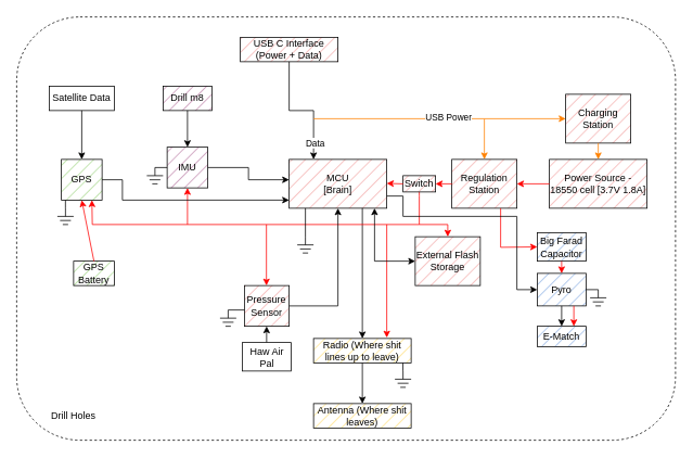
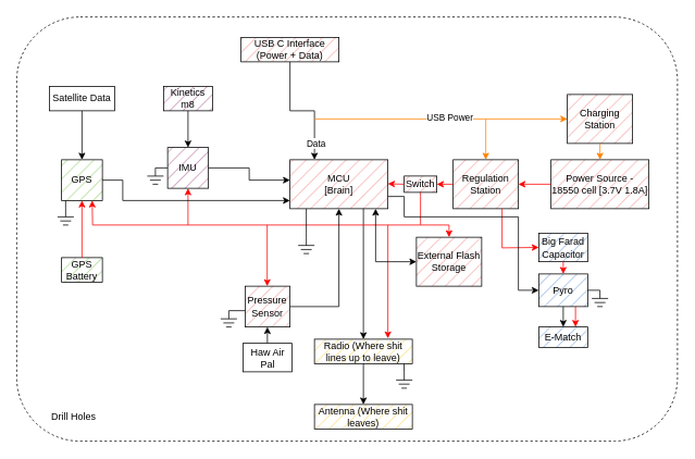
  <mxCell id="0" />
  <mxCell id="1" parent="0" />
  <mxCell id="2" value="" style="rounded=1;whiteSpace=wrap;html=1;fillColor=none;dashed=1;" vertex="1" parent="1"><mxGeometry x="20" y="20" width="810" height="520" as="geometry" /></mxCell>
  <mxCell id="3" value="MCU&lt;div&gt;[Brain]&lt;/div&gt;" style="rounded=0;whiteSpace=wrap;html=1;fillColor=#F19C99;fillStyle=hatch;" vertex="1" parent="1"><mxGeometry x="355" y="195" width="120" height="60" as="geometry" /></mxCell>
  <mxCell id="4" value="" style="endArrow=classic;html=1;rounded=0;entryX=0.25;entryY=0;entryDx=0;entryDy=0;exitX=0.5;exitY=1;exitDx=0;exitDy=0;" edge="1" parent="1" source="6" target="3"><mxGeometry width="50" height="50" relative="1" as="geometry"><mxPoint x="415" y="95" as="sourcePoint" /><mxPoint x="415" y="165" as="targetPoint" /><Array as="points"><mxPoint x="355" y="135" /><mxPoint x="385" y="135" /></Array></mxGeometry></mxCell>
  <mxCell id="5" value="Data" style="edgeLabel;html=1;align=center;verticalAlign=middle;resizable=0;points=[];" vertex="1" connectable="0" parent="4"><mxGeometry x="0.715" y="1" relative="1" as="geometry"><mxPoint as="offset" /></mxGeometry></mxCell>
  <mxCell id="6" value="USB C Interface (Power + Data)" style="text;html=1;align=center;verticalAlign=middle;whiteSpace=wrap;rounded=0;strokeColor=default;fillColor=#F19C99;fillStyle=hatch;" vertex="1" parent="1"><mxGeometry x="295" y="45" width="120" height="30" as="geometry" /></mxCell>
  <mxCell id="7" value="" style="endArrow=classic;html=1;rounded=0;exitX=0.75;exitY=1;exitDx=0;exitDy=0;entryX=0.5;entryY=0;entryDx=0;entryDy=0;" edge="1" parent="1" source="3" target="8"><mxGeometry width="50" height="50" relative="1" as="geometry"><mxPoint x="455" y="285" as="sourcePoint" /><mxPoint x="445" y="435" as="targetPoint" /></mxGeometry></mxCell>
  <mxCell id="8" value="Radio (Where shit lines up to leave)" style="text;html=1;align=center;verticalAlign=middle;whiteSpace=wrap;rounded=0;strokeColor=default;fillColor=#FFD966;fillStyle=hatch;" vertex="1" parent="1"><mxGeometry x="385" y="415" width="120" height="30" as="geometry" /></mxCell>
  <mxCell id="9" value="" style="endArrow=classic;html=1;rounded=0;exitX=0.5;exitY=1;exitDx=0;exitDy=0;entryX=0.5;entryY=0;entryDx=0;entryDy=0;" edge="1" parent="1" source="8" target="10"><mxGeometry width="50" height="50" relative="1" as="geometry"><mxPoint x="535" y="565" as="sourcePoint" /><mxPoint x="445" y="485" as="targetPoint" /></mxGeometry></mxCell>
  <mxCell id="10" value="Antenna (Where shit leaves)" style="text;html=1;align=center;verticalAlign=middle;whiteSpace=wrap;rounded=0;strokeColor=default;fillColor=#FFD966;fillStyle=hatch;" vertex="1" parent="1"><mxGeometry x="385" y="495" width="120" height="30" as="geometry" /></mxCell>
  <mxCell id="11" value="GPS" style="rounded=0;whiteSpace=wrap;html=1;fillColor=#97D077;fillStyle=hatch;" vertex="1" parent="1"><mxGeometry x="75" y="195" width="50" height="50" as="geometry" /></mxCell>
  <mxCell id="12" value="" style="endArrow=classic;html=1;rounded=0;entryX=0.5;entryY=0;entryDx=0;entryDy=0;exitX=0.5;exitY=1;exitDx=0;exitDy=0;" edge="1" parent="1" source="13" target="11"><mxGeometry width="50" height="50" relative="1" as="geometry"><mxPoint x="100" y="115" as="sourcePoint" /><mxPoint x="115" y="95" as="targetPoint" /></mxGeometry></mxCell>
  <mxCell id="13" value="Satellite Data" style="text;html=1;align=center;verticalAlign=middle;whiteSpace=wrap;rounded=0;strokeColor=default;" vertex="1" parent="1"><mxGeometry x="60" y="105" width="80" height="30" as="geometry" /></mxCell>
  <mxCell id="14" value="Power Source - 18550 cell [3.7V 1.8A]" style="text;html=1;align=center;verticalAlign=middle;whiteSpace=wrap;rounded=0;strokeColor=default;fillColor=#F19C99;fillStyle=hatch;" vertex="1" parent="1"><mxGeometry x="675" y="195" width="120" height="60" as="geometry" /></mxCell>
  <mxCell id="15" value="Regulation Station" style="rounded=0;whiteSpace=wrap;html=1;fillColor=#F19C99;fillStyle=hatch;" vertex="1" parent="1"><mxGeometry x="555" y="195" width="80" height="60" as="geometry" /></mxCell>
  <mxCell id="16" value="" style="endArrow=classic;html=1;rounded=0;strokeColor=#FF8000;entryX=0.5;entryY=0;entryDx=0;entryDy=0;" edge="1" parent="1" target="15"><mxGeometry width="50" height="50" relative="1" as="geometry"><mxPoint x="385" y="145" as="sourcePoint" /><mxPoint x="595" y="185" as="targetPoint" /><Array as="points"><mxPoint x="595" y="145" /></Array></mxGeometry></mxCell>
  <mxCell id="17" value="USB Power" style="edgeLabel;html=1;align=center;verticalAlign=middle;resizable=0;points=[];" vertex="1" connectable="0" parent="16"><mxGeometry x="0.272" y="2" relative="1" as="geometry"><mxPoint as="offset" /></mxGeometry></mxCell>
  <mxCell id="18" value="" style="endArrow=classic;html=1;rounded=0;entryX=1;entryY=0.5;entryDx=0;entryDy=0;exitX=0;exitY=0.5;exitDx=0;exitDy=0;strokeColor=#FF0000;" edge="1" parent="1" source="14" target="15"><mxGeometry width="50" height="50" relative="1" as="geometry"><mxPoint x="715" y="305" as="sourcePoint" /><mxPoint x="635" y="305" as="targetPoint" /></mxGeometry></mxCell>
  <mxCell id="19" value="Charging Station" style="rounded=0;whiteSpace=wrap;html=1;fillStyle=hatch;fillColor=#F19C99;" vertex="1" parent="1"><mxGeometry x="695" y="115" width="80" height="60" as="geometry" /></mxCell>
  <mxCell id="20" value="" style="endArrow=classic;html=1;rounded=0;entryX=0.5;entryY=0;entryDx=0;entryDy=0;exitX=0.5;exitY=1;exitDx=0;exitDy=0;strokeColor=#FF8000;" edge="1" parent="1" source="19" target="14"><mxGeometry width="50" height="50" relative="1" as="geometry"><mxPoint x="635" y="155" as="sourcePoint" /><mxPoint x="685" y="105" as="targetPoint" /></mxGeometry></mxCell>
  <mxCell id="21" value="" style="endArrow=classic;html=1;rounded=0;entryX=0;entryY=0.5;entryDx=0;entryDy=0;strokeColor=#FF8000;" edge="1" parent="1" target="19"><mxGeometry width="50" height="50" relative="1" as="geometry"><mxPoint x="595" y="145" as="sourcePoint" /><mxPoint x="605" y="85" as="targetPoint" /></mxGeometry></mxCell>
- <mxCell id="22" value="GPS Battery" style="rounded=0;whiteSpace=wrap;html=1;fillStyle=hatch;fillColor=#97D077;" vertex="1" parent="1"><mxGeometry x="90" y="320" width="50" height="30" as="geometry" /></mxCell>
+ <mxCell id="22" value="GPS Battery" style="rounded=0;whiteSpace=wrap;html=1;fillStyle=hatch;fillColor=#97D077;" vertex="1" parent="1"><mxGeometry x="75" y="315" width="50" height="30" as="geometry" /></mxCell>
  <mxCell id="23" value="" style="endArrow=classic;html=1;rounded=0;entryX=0.5;entryY=1;entryDx=0;entryDy=0;exitX=0.5;exitY=0;exitDx=0;exitDy=0;strokeColor=#FF0000;" edge="1" parent="1" source="22" target="11"><mxGeometry width="50" height="50" relative="1" as="geometry"><mxPoint x="245" y="275" as="sourcePoint" /><mxPoint x="165" y="275" as="targetPoint" /></mxGeometry></mxCell>
  <mxCell id="24" value="" style="endArrow=classic;html=1;rounded=0;entryX=0.75;entryY=1;entryDx=0;entryDy=0;strokeColor=#FF0000;exitX=0.5;exitY=1;exitDx=0;exitDy=0;" edge="1" parent="1" source="67" target="11"><mxGeometry width="50" height="50" relative="1" as="geometry"><mxPoint x="530" y="240" as="sourcePoint" /><mxPoint x="515" y="265" as="targetPoint" /><Array as="points"><mxPoint x="515" y="240" /><mxPoint x="515" y="275" /><mxPoint x="113" y="275" /></Array></mxGeometry></mxCell>
  <mxCell id="25" value="" style="group" vertex="1" connectable="0" parent="1"><mxGeometry x="70" y="255" width="20" height="20" as="geometry" /></mxCell>
  <mxCell id="26" value="" style="endArrow=none;html=1;rounded=0;" edge="1" parent="25"><mxGeometry width="50" height="50" relative="1" as="geometry"><mxPoint x="3.333" y="15.053" as="sourcePoint" /><mxPoint x="16.667" y="15.053" as="targetPoint" /></mxGeometry></mxCell>
  <mxCell id="27" value="" style="endArrow=none;html=1;rounded=0;" edge="1" parent="25"><mxGeometry width="50" height="50" relative="1" as="geometry"><mxPoint x="6.667" y="20" as="sourcePoint" /><mxPoint x="13.333" y="20" as="targetPoint" /></mxGeometry></mxCell>
  <mxCell id="28" value="" style="endArrow=none;html=1;rounded=0;" edge="1" parent="25"><mxGeometry width="50" height="50" relative="1" as="geometry"><mxPoint y="10.035" as="sourcePoint" /><mxPoint x="20" y="10.035" as="targetPoint" /></mxGeometry></mxCell>
  <mxCell id="29" value="" style="endArrow=none;html=1;rounded=0;" edge="1" parent="25"><mxGeometry width="50" height="50" relative="1" as="geometry"><mxPoint x="10" y="10.035" as="sourcePoint" /><mxPoint x="10" as="targetPoint" /></mxGeometry></mxCell>
  <mxCell id="30" value="" style="endArrow=none;html=1;rounded=0;" edge="1" parent="1"><mxGeometry width="50" height="50" relative="1" as="geometry"><mxPoint x="79.96" y="255" as="sourcePoint" /><mxPoint x="79.96" y="245" as="targetPoint" /></mxGeometry></mxCell>
  <mxCell id="31" value="" style="group" vertex="1" connectable="0" parent="1"><mxGeometry x="365" y="290" width="20" height="20" as="geometry" /></mxCell>
  <mxCell id="32" value="" style="endArrow=none;html=1;rounded=0;" edge="1" parent="31"><mxGeometry width="50" height="50" relative="1" as="geometry"><mxPoint x="3.333" y="15.053" as="sourcePoint" /><mxPoint x="16.667" y="15.053" as="targetPoint" /></mxGeometry></mxCell>
  <mxCell id="33" value="" style="endArrow=none;html=1;rounded=0;" edge="1" parent="31"><mxGeometry width="50" height="50" relative="1" as="geometry"><mxPoint x="6.667" y="20" as="sourcePoint" /><mxPoint x="13.333" y="20" as="targetPoint" /></mxGeometry></mxCell>
  <mxCell id="34" value="" style="endArrow=none;html=1;rounded=0;" edge="1" parent="31"><mxGeometry width="50" height="50" relative="1" as="geometry"><mxPoint y="10.035" as="sourcePoint" /><mxPoint x="20" y="10.035" as="targetPoint" /></mxGeometry></mxCell>
  <mxCell id="35" value="" style="endArrow=none;html=1;rounded=0;" edge="1" parent="31"><mxGeometry width="50" height="50" relative="1" as="geometry"><mxPoint x="10" y="10.035" as="sourcePoint" /><mxPoint x="10" as="targetPoint" /></mxGeometry></mxCell>
  <mxCell id="36" value="" style="endArrow=none;html=1;rounded=0;" edge="1" parent="1"><mxGeometry width="50" height="50" relative="1" as="geometry"><mxPoint x="375" y="290" as="sourcePoint" /><mxPoint x="375" y="255" as="targetPoint" /></mxGeometry></mxCell>
  <mxCell id="37" value="" style="group" vertex="1" connectable="0" parent="1"><mxGeometry x="485" y="455" width="20" height="20" as="geometry" /></mxCell>
  <mxCell id="38" value="" style="endArrow=none;html=1;rounded=0;" edge="1" parent="37"><mxGeometry width="50" height="50" relative="1" as="geometry"><mxPoint x="3.333" y="15.053" as="sourcePoint" /><mxPoint x="16.667" y="15.053" as="targetPoint" /></mxGeometry></mxCell>
  <mxCell id="39" value="" style="endArrow=none;html=1;rounded=0;" edge="1" parent="37"><mxGeometry width="50" height="50" relative="1" as="geometry"><mxPoint x="6.667" y="20" as="sourcePoint" /><mxPoint x="13.333" y="20" as="targetPoint" /></mxGeometry></mxCell>
  <mxCell id="40" value="" style="endArrow=none;html=1;rounded=0;" edge="1" parent="37"><mxGeometry width="50" height="50" relative="1" as="geometry"><mxPoint y="10.035" as="sourcePoint" /><mxPoint x="20" y="10.035" as="targetPoint" /></mxGeometry></mxCell>
  <mxCell id="41" value="" style="endArrow=none;html=1;rounded=0;" edge="1" parent="37"><mxGeometry width="50" height="50" relative="1" as="geometry"><mxPoint x="10" y="10.035" as="sourcePoint" /><mxPoint x="10" as="targetPoint" /></mxGeometry></mxCell>
  <mxCell id="42" value="" style="endArrow=none;html=1;rounded=0;" edge="1" parent="1"><mxGeometry width="50" height="50" relative="1" as="geometry"><mxPoint x="494.89" y="445" as="sourcePoint" /><mxPoint x="494.89" y="455" as="targetPoint" /></mxGeometry></mxCell>
  <mxCell id="43" value="" style="endArrow=classic;html=1;rounded=0;entryX=1;entryY=0.5;entryDx=0;entryDy=0;strokeColor=#FF0000;" edge="1" parent="1"><mxGeometry width="50" height="50" relative="1" as="geometry"><mxPoint x="475" y="275" as="sourcePoint" /><mxPoint x="475" y="414" as="targetPoint" /></mxGeometry></mxCell>
  <mxCell id="44" value="IMU" style="rounded=0;whiteSpace=wrap;html=1;fillColor=#B5739D;fillStyle=hatch;" vertex="1" parent="1"><mxGeometry x="205" y="180" width="50" height="50" as="geometry" /></mxCell>
  <mxCell id="45" value="" style="endArrow=classic;html=1;rounded=0;entryX=0.5;entryY=1;entryDx=0;entryDy=0;strokeColor=#FF0000;" edge="1" parent="1" target="44"><mxGeometry width="50" height="50" relative="1" as="geometry"><mxPoint x="230" y="275" as="sourcePoint" /><mxPoint x="229.5" y="245" as="targetPoint" /></mxGeometry></mxCell>
  <mxCell id="46" value="" style="endArrow=classic;html=1;rounded=0;exitX=1;exitY=0.5;exitDx=0;exitDy=0;" edge="1" parent="1" source="44"><mxGeometry width="50" height="50" relative="1" as="geometry"><mxPoint x="265" y="219.76" as="sourcePoint" /><mxPoint x="355" y="220" as="targetPoint" /><Array as="points"><mxPoint x="305" y="205" /><mxPoint x="305" y="220" /></Array></mxGeometry></mxCell>
  <mxCell id="47" value="" style="endArrow=classic;html=1;rounded=0;exitX=1;exitY=0.5;exitDx=0;exitDy=0;" edge="1" parent="1" source="11"><mxGeometry width="50" height="50" relative="1" as="geometry"><mxPoint x="135" y="245" as="sourcePoint" /><mxPoint x="355" y="245" as="targetPoint" /><Array as="points"><mxPoint x="150" y="220" /><mxPoint x="150" y="245" /></Array></mxGeometry></mxCell>
  <mxCell id="48" value="" style="endArrow=classic;html=1;rounded=0;entryX=0.5;entryY=0;entryDx=0;entryDy=0;" edge="1" parent="1" target="44"><mxGeometry width="50" height="50" relative="1" as="geometry"><mxPoint x="230" y="135" as="sourcePoint" /><mxPoint x="225" y="125" as="targetPoint" /></mxGeometry></mxCell>
- <mxCell id="49" value="Drill m8" style="text;html=1;align=center;verticalAlign=middle;whiteSpace=wrap;rounded=0;strokeColor=default;fillColor=#B5739D;fillStyle=hatch;" vertex="1" parent="1"><mxGeometry x="200" y="105" width="60" height="30" as="geometry" /></mxCell>
+ <mxCell id="49" value="Kinetics m8" style="text;html=1;align=center;verticalAlign=middle;whiteSpace=wrap;rounded=0;strokeColor=default;fillColor=#B5739D;fillStyle=hatch;" vertex="1" parent="1"><mxGeometry x="200" y="105" width="60" height="30" as="geometry" /></mxCell>
  <mxCell id="50" value="" style="endArrow=classic;html=1;rounded=0;exitX=1;exitY=0.5;exitDx=0;exitDy=0;" edge="1" parent="1" source="51"><mxGeometry width="50" height="50" relative="1" as="geometry"><mxPoint x="355" y="375" as="sourcePoint" /><mxPoint x="415" y="255" as="targetPoint" /><Array as="points"><mxPoint x="415" y="375" /></Array></mxGeometry></mxCell>
  <mxCell id="51" value="Pressure Sensor" style="rounded=0;whiteSpace=wrap;html=1;fillColor=#F19C99;fillStyle=hatch;" vertex="1" parent="1"><mxGeometry x="300" y="350" width="55" height="50" as="geometry" /></mxCell>
  <mxCell id="52" value="" style="endArrow=classic;html=1;rounded=0;entryX=1;entryY=0.5;entryDx=0;entryDy=0;strokeColor=#FF0000;" edge="1" parent="1"><mxGeometry width="50" height="50" relative="1" as="geometry"><mxPoint x="327.08" y="275" as="sourcePoint" /><mxPoint x="327.08" y="350" as="targetPoint" /></mxGeometry></mxCell>
  <mxCell id="53" value="" style="endArrow=classic;startArrow=classic;html=1;rounded=0;entryX=0;entryY=0.5;entryDx=0;entryDy=0;" edge="1" parent="1" target="54"><mxGeometry width="50" height="50" relative="1" as="geometry"><mxPoint x="460" y="255" as="sourcePoint" /><mxPoint x="555" y="295" as="targetPoint" /><Array as="points"><mxPoint x="460" y="320" /></Array></mxGeometry></mxCell>
  <mxCell id="54" value="External Flash Storage" style="rounded=0;whiteSpace=wrap;html=1;fillColor=#F19C99;fillStyle=hatch;" vertex="1" parent="1"><mxGeometry x="510" y="290" width="80" height="60" as="geometry" /></mxCell>
  <mxCell id="55" value="" style="group" vertex="1" connectable="0" parent="1"><mxGeometry x="270" y="380" width="20" height="20" as="geometry" /></mxCell>
  <mxCell id="56" value="" style="endArrow=none;html=1;rounded=0;" edge="1" parent="55"><mxGeometry width="50" height="50" relative="1" as="geometry"><mxPoint x="3.333" y="15.053" as="sourcePoint" /><mxPoint x="16.667" y="15.053" as="targetPoint" /></mxGeometry></mxCell>
  <mxCell id="57" value="" style="endArrow=none;html=1;rounded=0;" edge="1" parent="55"><mxGeometry width="50" height="50" relative="1" as="geometry"><mxPoint x="6.667" y="20" as="sourcePoint" /><mxPoint x="13.333" y="20" as="targetPoint" /></mxGeometry></mxCell>
  <mxCell id="58" value="" style="endArrow=none;html=1;rounded=0;" edge="1" parent="55"><mxGeometry width="50" height="50" relative="1" as="geometry"><mxPoint y="10.035" as="sourcePoint" /><mxPoint x="20" y="10.035" as="targetPoint" /></mxGeometry></mxCell>
  <mxCell id="59" value="" style="endArrow=none;html=1;rounded=0;" edge="1" parent="55"><mxGeometry width="50" height="50" relative="1" as="geometry"><mxPoint x="10" y="10.035" as="sourcePoint" /><mxPoint x="10" as="targetPoint" /></mxGeometry></mxCell>
  <mxCell id="60" value="" style="group" vertex="1" connectable="0" parent="1"><mxGeometry x="180" y="205" width="20" height="20" as="geometry" /></mxCell>
  <mxCell id="61" value="" style="endArrow=none;html=1;rounded=0;" edge="1" parent="60"><mxGeometry width="50" height="50" relative="1" as="geometry"><mxPoint x="3.333" y="15.053" as="sourcePoint" /><mxPoint x="16.667" y="15.053" as="targetPoint" /></mxGeometry></mxCell>
  <mxCell id="62" value="" style="endArrow=none;html=1;rounded=0;" edge="1" parent="60"><mxGeometry width="50" height="50" relative="1" as="geometry"><mxPoint x="6.667" y="20" as="sourcePoint" /><mxPoint x="13.333" y="20" as="targetPoint" /></mxGeometry></mxCell>
  <mxCell id="63" value="" style="endArrow=none;html=1;rounded=0;" edge="1" parent="60"><mxGeometry width="50" height="50" relative="1" as="geometry"><mxPoint y="10.035" as="sourcePoint" /><mxPoint x="20" y="10.035" as="targetPoint" /></mxGeometry></mxCell>
  <mxCell id="64" value="" style="endArrow=none;html=1;rounded=0;" edge="1" parent="60"><mxGeometry width="50" height="50" relative="1" as="geometry"><mxPoint x="10" y="10.035" as="sourcePoint" /><mxPoint x="10" as="targetPoint" /></mxGeometry></mxCell>
  <mxCell id="65" value="" style="endArrow=none;html=1;rounded=0;entryX=0;entryY=0.5;entryDx=0;entryDy=0;" edge="1" parent="1" target="44"><mxGeometry width="50" height="50" relative="1" as="geometry"><mxPoint x="190" y="205" as="sourcePoint" /><mxPoint x="240" y="155" as="targetPoint" /></mxGeometry></mxCell>
  <mxCell id="66" value="" style="endArrow=none;html=1;rounded=0;" edge="1" parent="1"><mxGeometry width="50" height="50" relative="1" as="geometry"><mxPoint x="280" y="380" as="sourcePoint" /><mxPoint x="300" y="380" as="targetPoint" /></mxGeometry></mxCell>
  <mxCell id="67" value="Switch" style="rounded=0;whiteSpace=wrap;html=1;fillColor=#F19C99;fillStyle=hatch;" vertex="1" parent="1"><mxGeometry x="495" y="215" width="40" height="20" as="geometry" /></mxCell>
  <mxCell id="68" value="" style="endArrow=classic;html=1;rounded=0;entryX=1;entryY=0.5;entryDx=0;entryDy=0;strokeColor=#FF0000;" edge="1" parent="1"><mxGeometry width="50" height="50" relative="1" as="geometry"><mxPoint x="555" y="225" as="sourcePoint" /><mxPoint x="535" y="225" as="targetPoint" /></mxGeometry></mxCell>
  <mxCell id="69" value="" style="endArrow=classic;html=1;rounded=0;entryX=1;entryY=0.5;entryDx=0;entryDy=0;strokeColor=#FF0000;" edge="1" parent="1"><mxGeometry width="50" height="50" relative="1" as="geometry"><mxPoint x="495" y="225" as="sourcePoint" /><mxPoint x="475" y="224.52" as="targetPoint" /></mxGeometry></mxCell>
  <mxCell id="70" value="" style="endArrow=classic;html=1;rounded=0;entryX=0.5;entryY=0;entryDx=0;entryDy=0;strokeColor=#FF0000;" edge="1" parent="1" target="54"><mxGeometry width="50" height="50" relative="1" as="geometry"><mxPoint x="515" y="275" as="sourcePoint" /><mxPoint x="650" y="240" as="targetPoint" /><Array as="points"><mxPoint x="550" y="275" /></Array></mxGeometry></mxCell>
  <mxCell id="71" value="" style="endArrow=classic;html=1;rounded=0;" edge="1" parent="1"><mxGeometry width="50" height="50" relative="1" as="geometry"><mxPoint x="327.3" y="420" as="sourcePoint" /><mxPoint x="327.3" y="400" as="targetPoint" /></mxGeometry></mxCell>
  <mxCell id="72" value="Haw Air Pal" style="rounded=0;whiteSpace=wrap;html=1;" vertex="1" parent="1"><mxGeometry x="297.5" y="420" width="60" height="35" as="geometry" /></mxCell>
  <mxCell id="73" value="" style="endArrow=classic;html=1;rounded=0;exitX=0.75;exitY=1;exitDx=0;exitDy=0;strokeColor=#FF0000;entryX=0;entryY=0.5;entryDx=0;entryDy=0;" edge="1" parent="1" source="15" target="78"><mxGeometry width="50" height="50" relative="1" as="geometry"><mxPoint x="695" y="335" as="sourcePoint" /><mxPoint x="655" y="315" as="targetPoint" /><Array as="points"><mxPoint x="615" y="303" /></Array></mxGeometry></mxCell>
  <mxCell id="74" value="Pyro" style="rounded=0;whiteSpace=wrap;html=1;fillColor=#7EA6E0;fillStyle=hatch;" vertex="1" parent="1"><mxGeometry x="660" y="335" width="60" height="40" as="geometry" /></mxCell>
  <mxCell id="75" value="" style="endArrow=classic;html=1;rounded=0;exitX=1;exitY=0.75;exitDx=0;exitDy=0;entryX=0;entryY=0.5;entryDx=0;entryDy=0;" edge="1" parent="1" source="3" target="74"><mxGeometry width="50" height="50" relative="1" as="geometry"><mxPoint x="605" y="345" as="sourcePoint" /><mxPoint x="655" y="295" as="targetPoint" /><Array as="points"><mxPoint x="495" y="240" /><mxPoint x="495" y="265" /><mxPoint x="635" y="265" /><mxPoint x="635" y="355" /></Array></mxGeometry></mxCell>
  <mxCell id="76" value="" style="endArrow=classic;html=1;rounded=0;exitX=0.5;exitY=1;exitDx=0;exitDy=0;entryX=0.5;entryY=0;entryDx=0;entryDy=0;" edge="1" parent="1" source="74" target="77"><mxGeometry width="50" height="50" relative="1" as="geometry"><mxPoint x="695" y="385" as="sourcePoint" /><mxPoint x="690" y="370" as="targetPoint" /></mxGeometry></mxCell>
  <mxCell id="77" value="E-Match" style="rounded=0;whiteSpace=wrap;html=1;fillColor=#7EA6E0;fillStyle=hatch;" vertex="1" parent="1"><mxGeometry x="660" y="400" width="60" height="25" as="geometry" /></mxCell>
  <mxCell id="78" value="Big Farad Capacitor" style="rounded=0;whiteSpace=wrap;html=1;fillColor=#7EA6E0;fillStyle=hatch;" vertex="1" parent="1"><mxGeometry x="660" y="285" width="60" height="35" as="geometry" /></mxCell>
  <mxCell id="79" value="" style="endArrow=classic;html=1;rounded=0;entryX=0.5;entryY=0;entryDx=0;entryDy=0;exitX=0.5;exitY=1;exitDx=0;exitDy=0;strokeColor=#FF0000;" edge="1" parent="1" source="78" target="74"><mxGeometry width="50" height="50" relative="1" as="geometry"><mxPoint x="685" y="320" as="sourcePoint" /><mxPoint x="645" y="320" as="targetPoint" /></mxGeometry></mxCell>
  <mxCell id="80" value="" style="endArrow=classic;html=1;rounded=0;entryX=0.75;entryY=0;entryDx=0;entryDy=0;exitX=0.75;exitY=1;exitDx=0;exitDy=0;strokeColor=#FF0000;" edge="1" parent="1" source="74" target="77"><mxGeometry width="50" height="50" relative="1" as="geometry"><mxPoint x="705" y="255" as="sourcePoint" /><mxPoint x="665" y="255" as="targetPoint" /></mxGeometry></mxCell>
  <mxCell id="81" value="Drill Holes" style="text;html=1;align=center;verticalAlign=middle;whiteSpace=wrap;rounded=0;" vertex="1" parent="1"><mxGeometry x="60" y="495" width="60" height="30" as="geometry" /></mxCell>
  <mxCell id="82" value="" style="group" vertex="1" connectable="0" parent="1"><mxGeometry x="725" y="355" width="20" height="20" as="geometry" /></mxCell>
  <mxCell id="83" value="" style="endArrow=none;html=1;rounded=0;" edge="1" parent="82"><mxGeometry width="50" height="50" relative="1" as="geometry"><mxPoint x="3.333" y="15.053" as="sourcePoint" /><mxPoint x="16.667" y="15.053" as="targetPoint" /></mxGeometry></mxCell>
  <mxCell id="84" value="" style="endArrow=none;html=1;rounded=0;" edge="1" parent="82"><mxGeometry width="50" height="50" relative="1" as="geometry"><mxPoint x="6.667" y="20" as="sourcePoint" /><mxPoint x="13.333" y="20" as="targetPoint" /></mxGeometry></mxCell>
  <mxCell id="85" value="" style="endArrow=none;html=1;rounded=0;" edge="1" parent="82"><mxGeometry width="50" height="50" relative="1" as="geometry"><mxPoint y="10.035" as="sourcePoint" /><mxPoint x="20" y="10.035" as="targetPoint" /></mxGeometry></mxCell>
  <mxCell id="86" value="" style="endArrow=none;html=1;rounded=0;" edge="1" parent="82"><mxGeometry width="50" height="50" relative="1" as="geometry"><mxPoint x="10" y="10.035" as="sourcePoint" /><mxPoint x="10" as="targetPoint" /></mxGeometry></mxCell>
  <mxCell id="87" value="" style="endArrow=none;html=1;rounded=0;exitX=1;exitY=0.5;exitDx=0;exitDy=0;" edge="1" parent="1" source="74"><mxGeometry width="50" height="50" relative="1" as="geometry"><mxPoint x="685" y="405" as="sourcePoint" /><mxPoint x="735" y="355" as="targetPoint" /></mxGeometry></mxCell>
